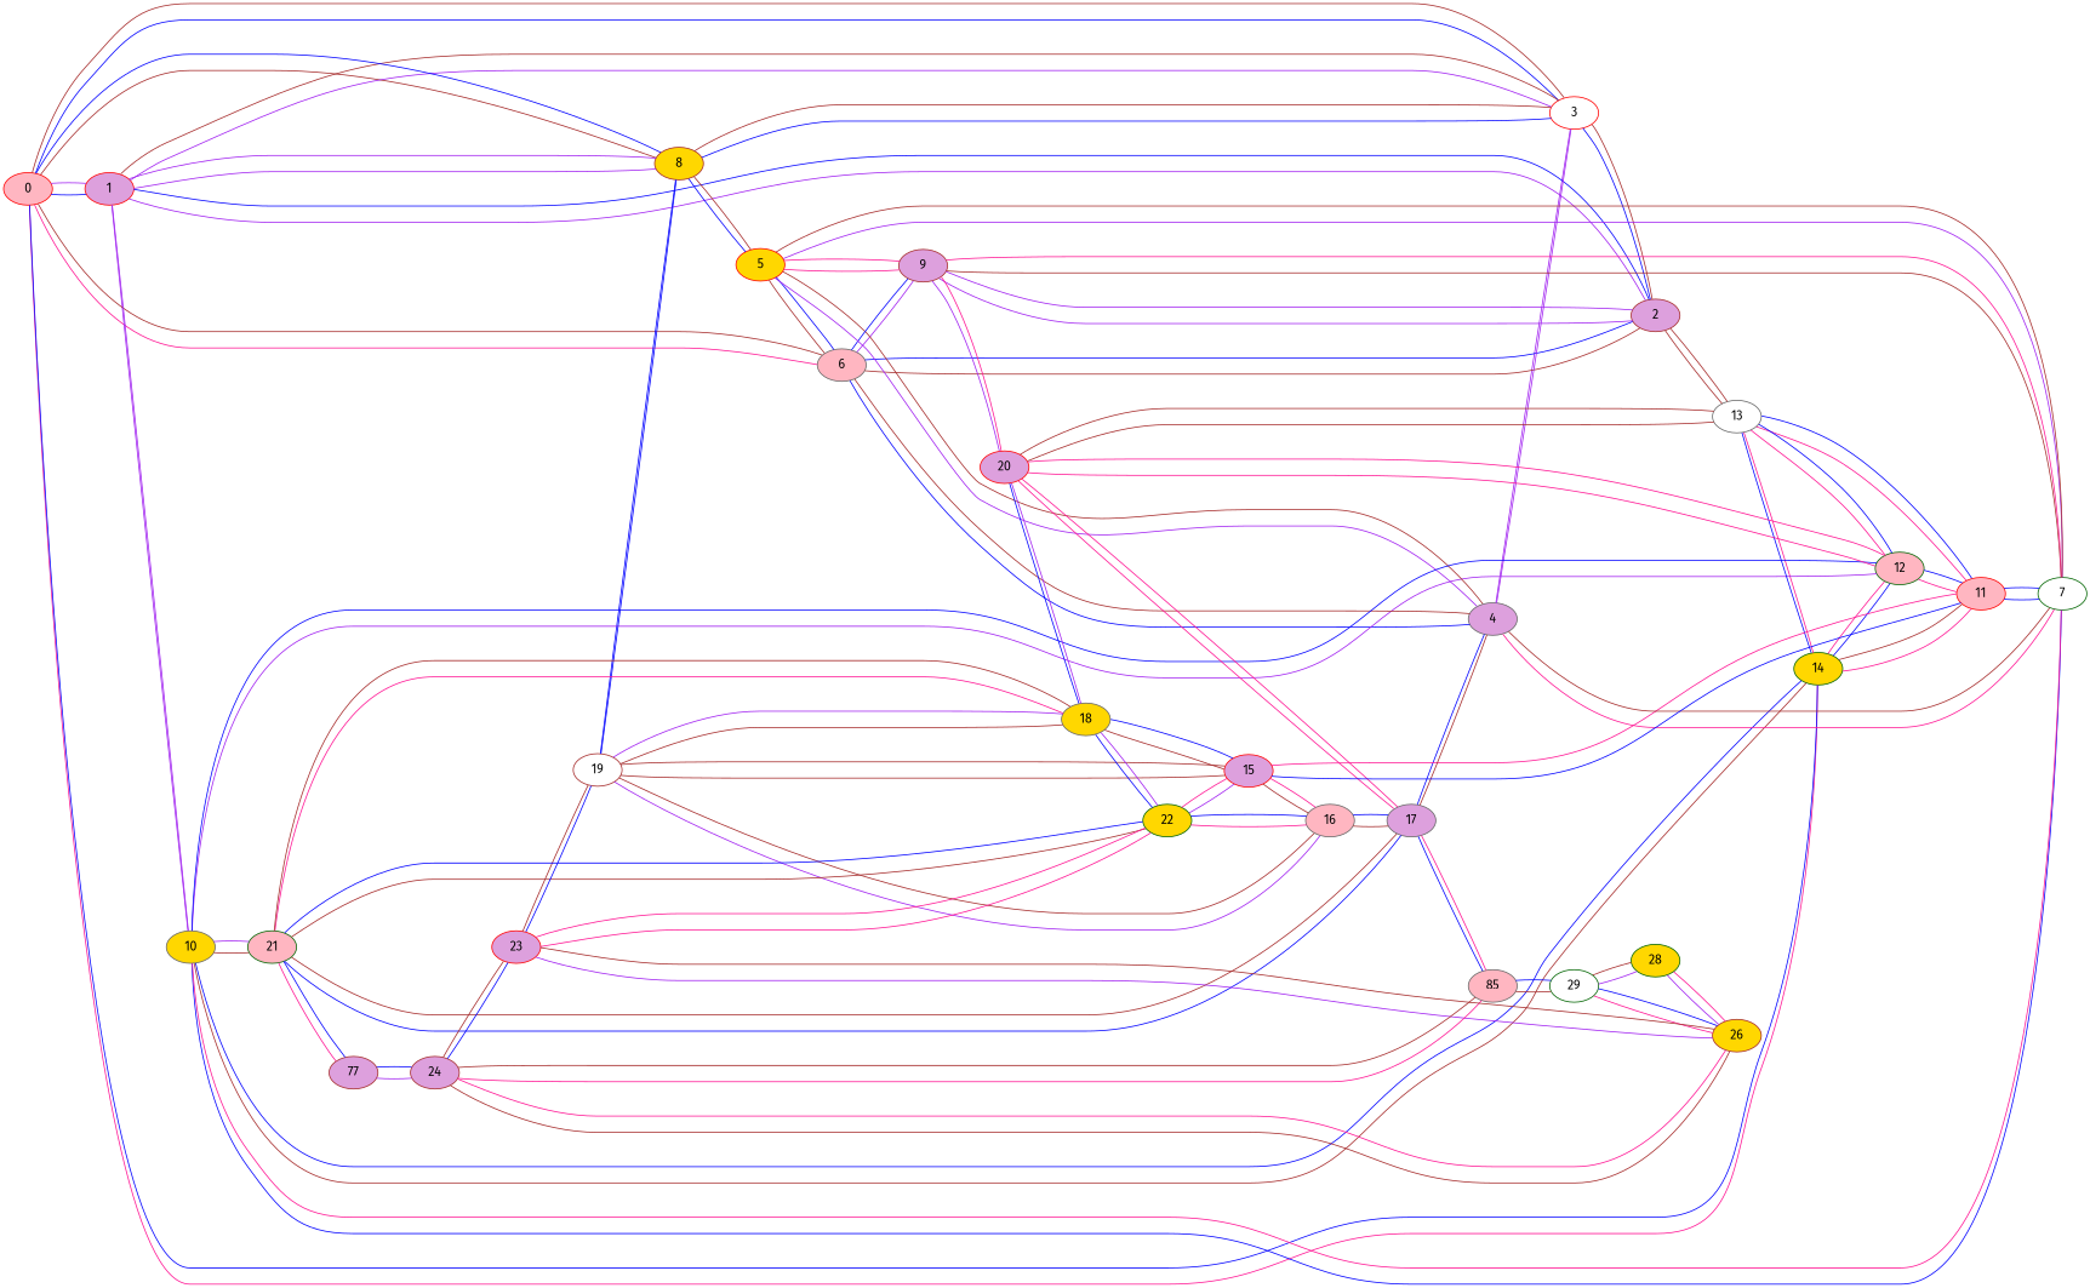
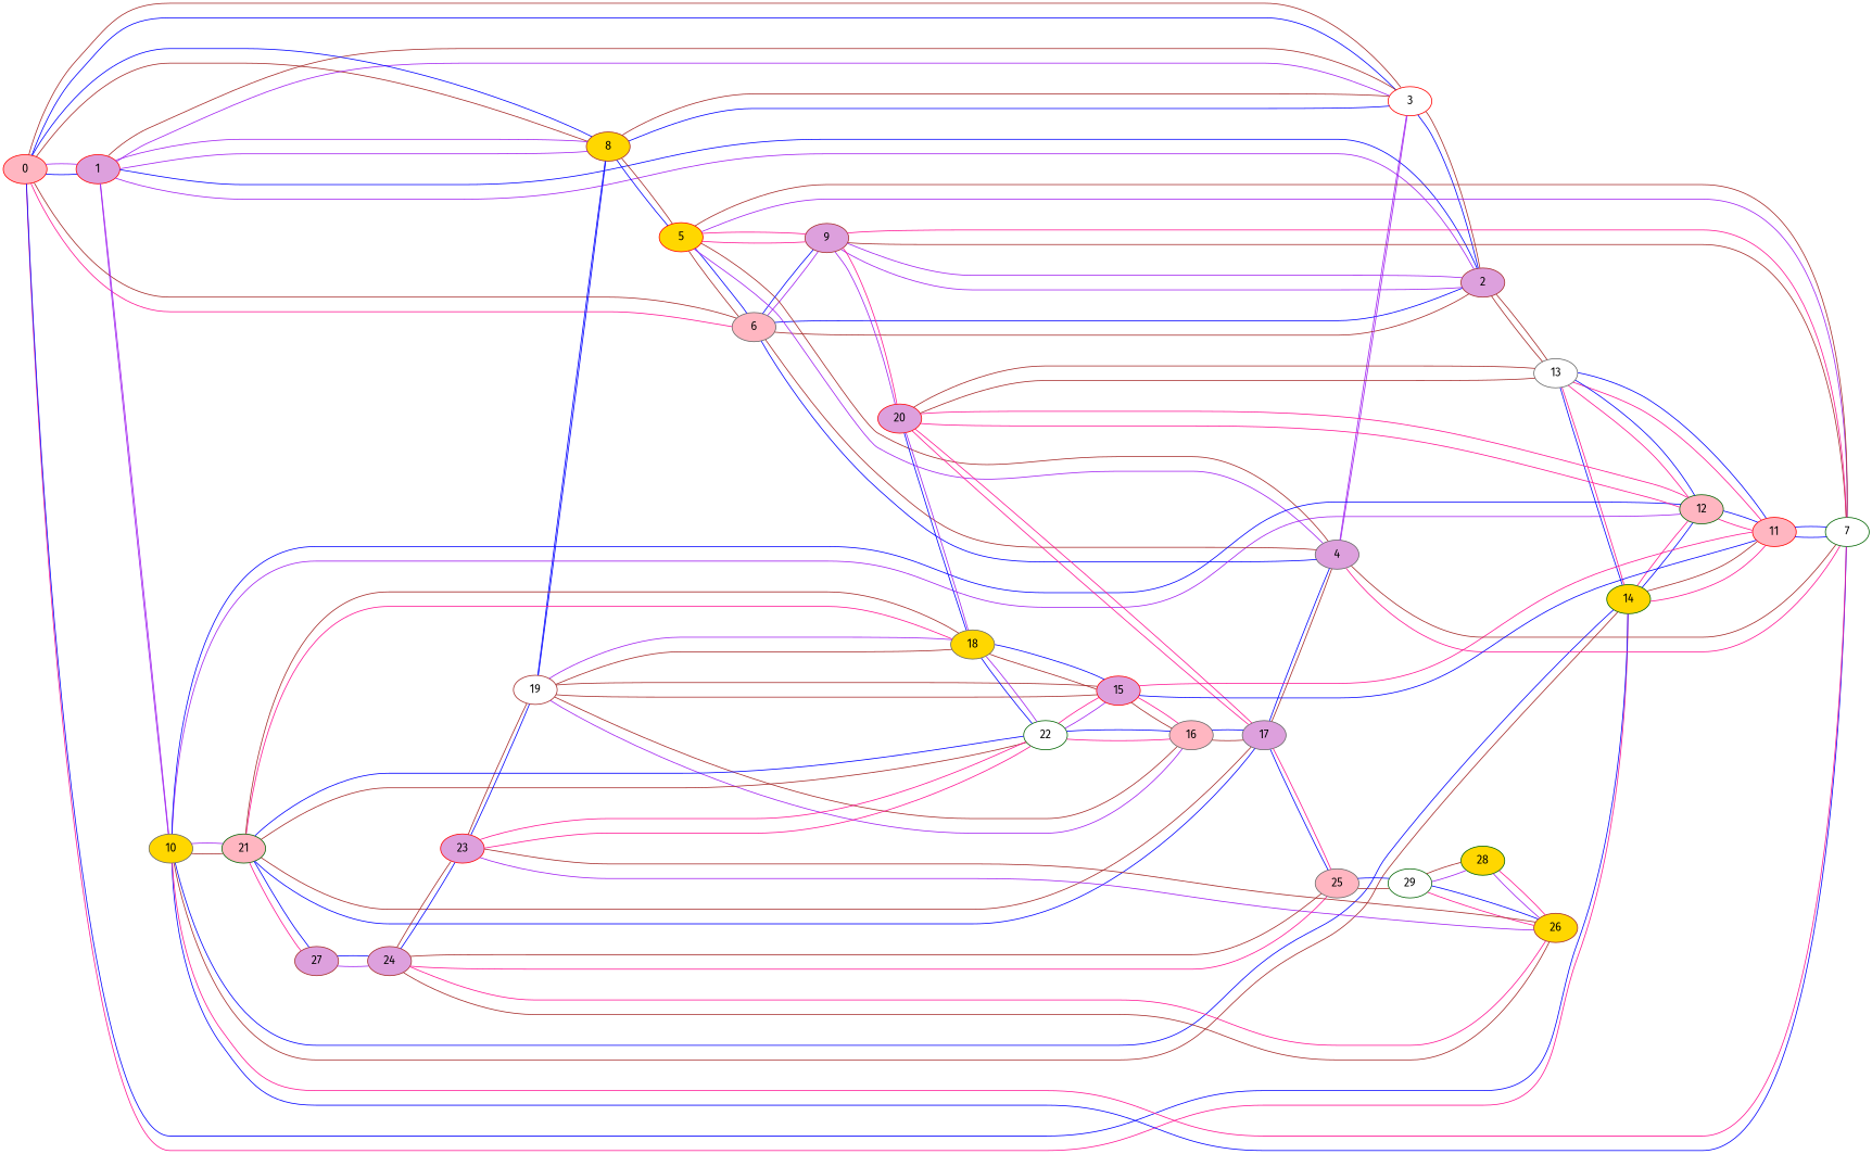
  graph {
    fontname="Fira Sans"
    rankdir=LR
    node [color=red fillcolor=plum fontname="Fira Sans" style=filled]
    edge [color=blue distancia=12 fontname="Fira Sans"]
    0 [fillcolor=lightpink]
    1
    3 [fillcolor=white]
    6 [color=gray40 fillcolor=lightpink]
    8 [color=brown fillcolor=gold]
    14 [color=darkgreen fillcolor=gold]
    2 [color=brown]
    10 [color=gray40 fillcolor=gold]
    4 [color=gray40]
    9 [color=brown]
    5 [fillcolor=gold]
    19 [color=brown fillcolor=white]
    13 [color=gray40 fillcolor=white]
    11 [fillcolor=lightpink]
    12 [color=darkgreen fillcolor=lightpink]
    7 [color=darkgreen fillcolor=white]
    21 [color=darkgreen fillcolor=lightpink]
    17 [color=gray40]
    20
    16 [color=gray40 fillcolor=lightpink]
    15
    18 [color=gray40 fillcolor=gold]
    23
-   22 [color=darkgreen fillcolor=gold]
-   27 [color=brown label=77]
-   25 [color=gray40 fillcolor=lightpink label=85]
+   22 [color=darkgreen fillcolor=white]
+   27 [color=brown]
+   25 [color=gray40 fillcolor=lightpink]
    24 [color=brown]
    29 [color=darkgreen fillcolor=white]
    26 [color=brown fillcolor=gold]
    28 [color=darkgreen fillcolor=gold]
    0 -- 1
    0 -- 3 [distancia=11]
    0 -- 6 [color=deeppink distancia=1]
    0 -- 8 [color=brown distancia=11]
    0 -- 14 [color=deeppink distancia=5]
    1 -- 0 [color=purple]
    1 -- 3 [color=purple]
    1 -- 8 [color=purple distancia=3]
    1 -- 2 [color=purple distancia=10]
    1 -- 10 [color=purple distancia=6]
    3 -- 0 [color=brown distancia=11]
    3 -- 1 [color=brown]
    3 -- 8 [color=brown]
    3 -- 2 [distancia=4]
    3 -- 4 [color=purple distancia=8]
    6 -- 0 [color=brown distancia=1]
    6 -- 2 [color=brown distancia=6]
    6 -- 4 [distancia=7]
    6 -- 9 [color=purple distancia=9]
    6 -- 5
    8 -- 0 [distancia=11]
    8 -- 1 [color=purple distancia=3]
    8 -- 3
    8 -- 5 [distancia=3]
    8 -- 19 [distancia=10]
    14 -- 0 [distancia=5]
    14 -- 10 [distancia=5]
    14 -- 13 [color=deeppink distancia=11]
    14 -- 11 [color=deeppink distancia=9]
    14 -- 12 [distancia=13]
    2 -- 1 [distancia=10]
    2 -- 3 [color=brown distancia=4]
    2 -- 6 [distancia=6]
    2 -- 9 [color=purple distancia=8]
    2 -- 13 [color=brown distancia=4]
    10 -- 1 [color=purple distancia=6]
    10 -- 14 [color=brown distancia=5]
    10 -- 12 [color=purple distancia=14]
    10 -- 7 [distancia=3]
    10 -- 21 [color=brown distancia=5]
    4 -- 3 [color=purple distancia=8]
    4 -- 6 [color=brown distancia=7]
    4 -- 5 [color=brown distancia=7]
    4 -- 7 [color=deeppink distancia=14]
    4 -- 17 [distancia=10]
    9 -- 6 [distancia=9]
    9 -- 2 [color=purple distancia=8]
    9 -- 5 [color=deeppink distancia=14]
    9 -- 7 [color=brown distancia=9]
    9 -- 20 [color=purple distancia=8]
    5 -- 6 [color=brown]
    5 -- 8 [color=brown distancia=3]
    5 -- 4 [color=purple distancia=7]
    5 -- 9 [color=deeppink distancia=14]
    5 -- 7 [color=purple distancia=15]
    19 -- 8 [distancia=10]
    19 -- 16 [color=purple distancia=10]
    19 -- 15 [color=brown distancia=7]
    19 -- 18 [color=brown distancia=9]
    19 -- 23 [color=brown distancia=4]
    13 -- 14 [distancia=11]
    13 -- 2 [color=brown distancia=4]
    13 -- 11 [color=deeppink distancia=4]
    13 -- 12 [color=deeppink distancia=13]
    13 -- 20 [color=brown]
    11 -- 14 [color=brown distancia=9]
    11 -- 13 [distancia=4]
    11 -- 12 [distancia=11]
    11 -- 7 [distancia=5]
    11 -- 15 [color=deeppink distancia=11]
    12 -- 14 [color=deeppink distancia=13]
    12 -- 10 [distancia=14]
    12 -- 13 [distancia=13]
    12 -- 11 [color=deeppink distancia=11]
    12 -- 20 [color=deeppink distancia=7]
    7 -- 10 [color=deeppink distancia=3]
    7 -- 4 [color=brown distancia=14]
    7 -- 9 [color=deeppink distancia=9]
    7 -- 5 [color=brown distancia=15]
    7 -- 11 [distancia=5]
    21 -- 10 [color=purple distancia=5]
    21 -- 17 [distancia=14]
    21 -- 18 [color=deeppink]
    21 -- 22 [color=brown]
    21 -- 27 [color=deeppink distancia=2]
    17 -- 4 [color=brown distancia=10]
    17 -- 21 [color=brown distancia=14]
    17 -- 20 [color=deeppink distancia=7]
    17 -- 16 [distancia=11]
    17 -- 25 [distancia=8]
    20 -- 9 [color=deeppink distancia=8]
    20 -- 13 [color=brown]
    20 -- 12 [color=deeppink distancia=7]
    20 -- 17 [color=deeppink distancia=7]
    20 -- 18 [distancia=3]
    16 -- 19 [color=brown distancia=10]
    16 -- 17 [color=brown distancia=11]
    16 -- 15 [color=deeppink distancia=1]
    16 -- 22 [distancia=15]
    15 -- 19 [color=brown distancia=7]
    15 -- 11 [distancia=11]
    15 -- 16 [color=brown distancia=1]
    15 -- 18 [distancia=15]
    15 -- 22 [color=deeppink]
    18 -- 19 [color=purple distancia=9]
    18 -- 21 [color=brown]
    18 -- 20 [color=purple distancia=3]
    18 -- 15 [color=brown distancia=15]
    18 -- 22 [distancia=3]
    23 -- 19 [distancia=4]
    23 -- 22 [color=deeppink distancia=3]
    23 -- 24 [color=brown]
    23 -- 26 [color=purple distancia=1]
    22 -- 21
    22 -- 16 [color=deeppink distancia=15]
    22 -- 15 [color=purple]
    22 -- 18 [color=purple distancia=3]
    22 -- 23 [color=deeppink distancia=3]
    27 -- 21 [distancia=2]
    27 -- 24 [color=purple distancia=9]
    25 -- 17 [color=deeppink distancia=8]
    25 -- 24 [color=brown distancia=11]
    25 -- 29 [color=brown distancia=4]
    24 -- 23
    24 -- 27 [distancia=9]
    24 -- 25 [color=deeppink distancia=11]
    24 -- 26 [color=brown distancia=11]
    29 -- 25 [distancia=4]
    29 -- 26 [color=deeppink distancia=14]
    29 -- 28 [color=purple distancia=6]
    26 -- 23 [color=brown distancia=1]
    26 -- 24 [color=deeppink distancia=11]
    26 -- 29 [distancia=14]
    26 -- 28 [color=deeppink distancia=2]
    28 -- 29 [color=brown distancia=6]
    28 -- 26 [color=purple distancia=2]
  }
